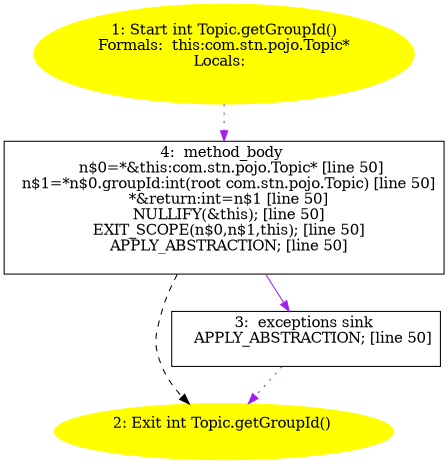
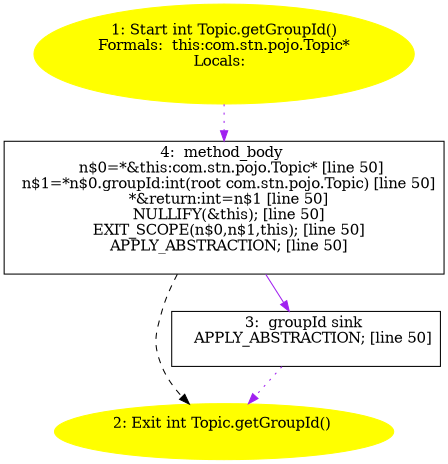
  digraph {
    edge [color=purple style=dotted]
    n1 [color=yellow label="1: Start int Topic.getGroupId()\nFormals:  this:com.stn.pojo.Topic*\nLocals:  \n  " style=filled]
    n2 [label="4:  method_body \n   n$0=*&this:com.stn.pojo.Topic* [line 50]\n  n$1=*n$0.groupId:int(root com.stn.pojo.Topic) [line 50]\n  *&return:int=n$1 [line 50]\n  NULLIFY(&this); [line 50]\n  EXIT_SCOPE(n$0,n$1,this); [line 50]\n  APPLY_ABSTRACTION; [line 50]\n " shape=box]
    n3 [color=yellow label="2: Exit int Topic.getGroupId() \n  " style=filled]
-   n4 [label="3:  exceptions sink \n   APPLY_ABSTRACTION; [line 50]\n " shape=box]
+   n4 [label="3:  groupId sink \n   APPLY_ABSTRACTION; [line 50]\n " shape=box]
    n1 -> n2
    n2 -> n3 [color=black style=dashed]
    n2 -> n4 [style=solid]
    n4 -> n3
  }
